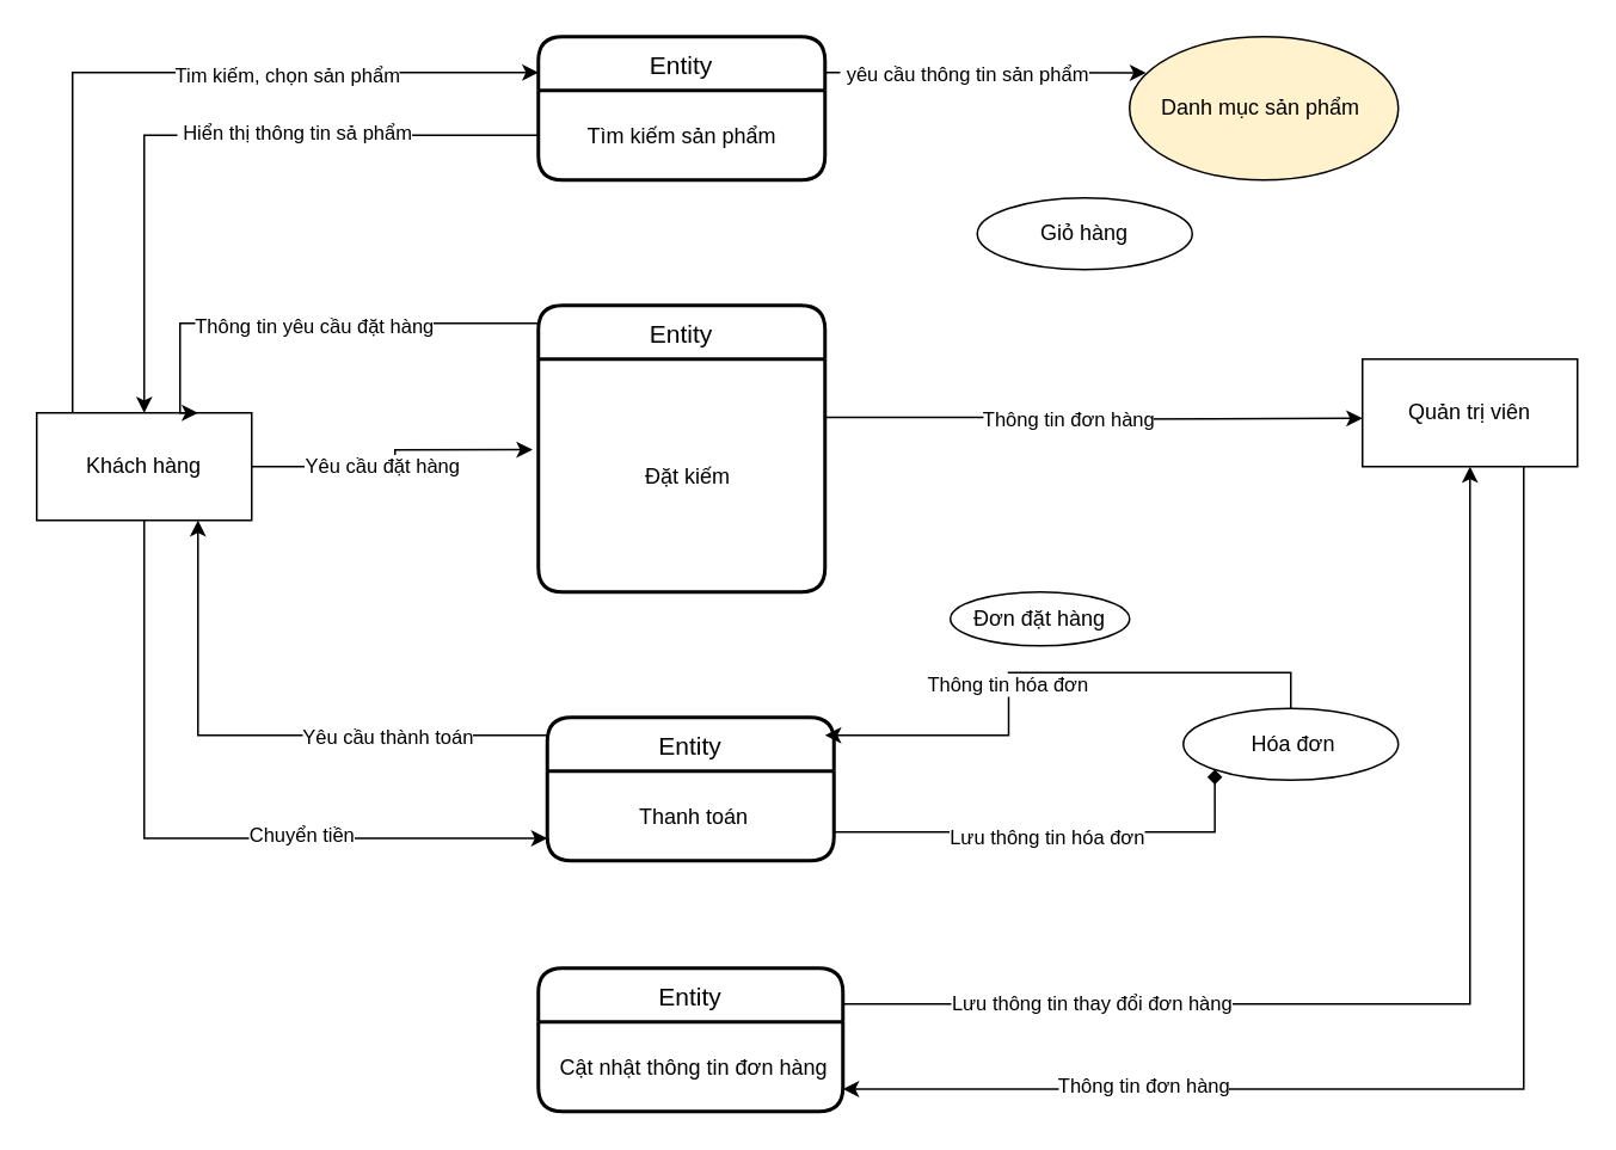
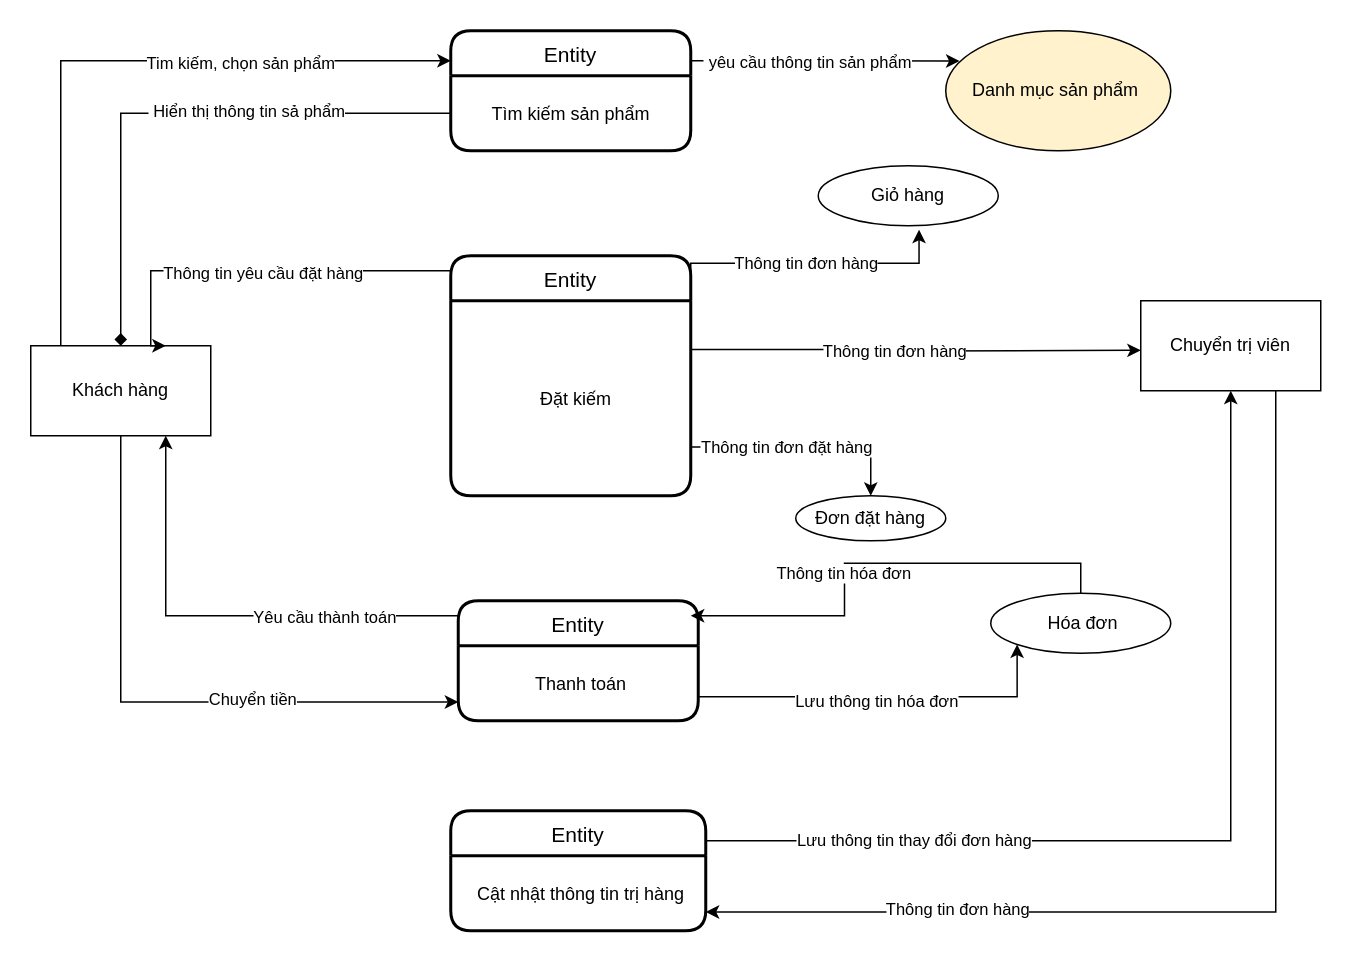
  <mxCell id="0" />
  <mxCell id="1" parent="0" />
  <mxCell id="2" style="edgeStyle=orthogonalEdgeStyle;rounded=0;orthogonalLoop=1;jettySize=auto;html=1;entryX=0;entryY=0.25;entryDx=0;entryDy=0;" edge="1" parent="1" source="8" target="11"><mxGeometry relative="1" as="geometry"><Array as="points"><mxPoint x="40" y="40" /></Array></mxGeometry></mxCell>
  <mxCell id="3" value="Tim kiếm, chọn sản phẩm" style="edgeLabel;html=1;align=center;verticalAlign=middle;resizable=0;points=[];" vertex="1" connectable="0" parent="2"><mxGeometry x="0.303" y="-2" relative="1" as="geometry"><mxPoint x="16" as="offset" /></mxGeometry></mxCell>
- <mxCell id="4" style="edgeStyle=orthogonalEdgeStyle;rounded=0;orthogonalLoop=1;jettySize=auto;html=1;exitX=1;exitY=0.5;exitDx=0;exitDy=0;entryX=-0.02;entryY=0.389;entryDx=0;entryDy=0;entryPerimeter=0;" edge="1" parent="1" source="8" target="16"><mxGeometry relative="1" as="geometry" /></mxCell>
- <mxCell id="5" value="Yêu cầu đặt hàng" style="edgeLabel;html=1;align=center;verticalAlign=middle;resizable=0;points=[];" vertex="1" connectable="0" parent="4"><mxGeometry x="-0.133" y="1" relative="1" as="geometry"><mxPoint as="offset" /></mxGeometry></mxCell>
  <mxCell id="6" style="edgeStyle=orthogonalEdgeStyle;rounded=0;orthogonalLoop=1;jettySize=auto;html=1;exitX=0.5;exitY=1;exitDx=0;exitDy=0;entryX=0;entryY=0.75;entryDx=0;entryDy=0;" edge="1" parent="1" source="8" target="18"><mxGeometry relative="1" as="geometry" /></mxCell>
  <mxCell id="7" value="Chuyển tiền" style="edgeLabel;html=1;align=center;verticalAlign=middle;resizable=0;points=[];" vertex="1" connectable="0" parent="6"><mxGeometry x="0.319" y="2" relative="1" as="geometry"><mxPoint as="offset" /></mxGeometry></mxCell>
  <mxCell id="8" value="Khách hàng" style="rounded=0;whiteSpace=wrap;html=1;" vertex="1" parent="1"><mxGeometry x="20" y="230" width="120" height="60" as="geometry" /></mxCell>
  <mxCell id="9" style="edgeStyle=orthogonalEdgeStyle;rounded=0;orthogonalLoop=1;jettySize=auto;html=1;exitX=1;exitY=0.25;exitDx=0;exitDy=0;entryX=0.061;entryY=0.252;entryDx=0;entryDy=0;entryPerimeter=0;" edge="1" parent="1" source="11" target="23"><mxGeometry relative="1" as="geometry" /></mxCell>
  <mxCell id="10" value="&amp;nbsp;yêu cầu thông tin sản phẩm" style="edgeLabel;html=1;align=center;verticalAlign=middle;resizable=0;points=[];" vertex="1" connectable="0" parent="9"><mxGeometry x="-0.313" relative="1" as="geometry"><mxPoint x="15" as="offset" /></mxGeometry></mxCell>
  <mxCell id="11" value="Entity" style="swimlane;childLayout=stackLayout;horizontal=1;startSize=30;horizontalStack=0;rounded=1;fontSize=14;fontStyle=0;strokeWidth=2;resizeParent=0;resizeLast=1;shadow=0;dashed=0;align=center;verticalAlign=middle;" vertex="1" parent="1"><mxGeometry x="300" y="20" width="160" height="80" as="geometry" /></mxCell>
  <mxCell id="12" value="Tìm kiếm sản phẩm " style="align=center;strokeColor=none;fillColor=none;spacingLeft=4;fontSize=12;verticalAlign=middle;resizable=0;rotatable=0;part=1;" vertex="1" parent="11"><mxGeometry y="30" width="160" height="50" as="geometry" /></mxCell>
  <mxCell id="13" style="edgeStyle=orthogonalEdgeStyle;rounded=0;orthogonalLoop=1;jettySize=auto;html=1;exitX=0;exitY=0.25;exitDx=0;exitDy=0;entryX=0.75;entryY=0;entryDx=0;entryDy=0;" edge="1" parent="1" source="15" target="8"><mxGeometry relative="1" as="geometry"><Array as="points"><mxPoint x="300" y="180" /><mxPoint x="100" y="180" /></Array></mxGeometry></mxCell>
  <mxCell id="14" value="Thông tin yêu cầu đặt hàng" style="edgeLabel;html=1;align=center;verticalAlign=middle;resizable=0;points=[];" vertex="1" connectable="0" parent="13"><mxGeometry x="0.073" y="1" relative="1" as="geometry"><mxPoint as="offset" /></mxGeometry></mxCell>
  <mxCell id="15" value="Entity" style="swimlane;childLayout=stackLayout;horizontal=1;startSize=30;horizontalStack=0;rounded=1;fontSize=14;fontStyle=0;strokeWidth=2;resizeParent=0;resizeLast=1;shadow=0;dashed=0;align=center;verticalAlign=middle;" vertex="1" parent="1"><mxGeometry x="300" y="170" width="160" height="160" as="geometry" /></mxCell>
  <mxCell id="16" value=" Đặt kiếm" style="align=center;strokeColor=none;fillColor=none;spacingLeft=4;fontSize=12;verticalAlign=middle;resizable=0;rotatable=0;part=1;" vertex="1" parent="15"><mxGeometry y="30" width="160" height="130" as="geometry" /></mxCell>
  <mxCell id="17" value="Entity" style="swimlane;childLayout=stackLayout;horizontal=1;startSize=30;horizontalStack=0;rounded=1;fontSize=14;fontStyle=0;strokeWidth=2;resizeParent=0;resizeLast=1;shadow=0;dashed=0;align=center;verticalAlign=middle;" vertex="1" parent="1"><mxGeometry x="305" y="400" width="160" height="80" as="geometry" /></mxCell>
  <mxCell id="18" value="Thanh toán" style="align=center;strokeColor=none;fillColor=none;spacingLeft=4;fontSize=12;verticalAlign=middle;resizable=0;rotatable=0;part=1;" vertex="1" parent="17"><mxGeometry y="30" width="160" height="50" as="geometry" /></mxCell>
  <mxCell id="19" value="Entity" style="swimlane;childLayout=stackLayout;horizontal=1;startSize=30;horizontalStack=0;rounded=1;fontSize=14;fontStyle=0;strokeWidth=2;resizeParent=0;resizeLast=1;shadow=0;dashed=0;align=center;verticalAlign=middle;" vertex="1" parent="1"><mxGeometry x="300" y="540" width="170" height="80" as="geometry" /></mxCell>
- <mxCell id="20" value="Cật nhật thông tin đơn hàng" style="align=center;strokeColor=none;fillColor=none;spacingLeft=4;fontSize=12;verticalAlign=middle;resizable=0;rotatable=0;part=1;" vertex="1" parent="19"><mxGeometry y="30" width="170" height="50" as="geometry" /></mxCell>
- <mxCell id="21" style="edgeStyle=orthogonalEdgeStyle;rounded=0;orthogonalLoop=1;jettySize=auto;html=1;" edge="1" parent="1" source="12" target="8"><mxGeometry relative="1" as="geometry" /></mxCell>
+ <mxCell id="20" value="Cật nhật thông tin trị hàng" style="align=center;strokeColor=none;fillColor=none;spacingLeft=4;fontSize=12;verticalAlign=middle;resizable=0;rotatable=0;part=1;" vertex="1" parent="19"><mxGeometry y="30" width="170" height="50" as="geometry" /></mxCell>
+ <mxCell id="21" style="edgeStyle=orthogonalEdgeStyle;rounded=0;orthogonalLoop=1;jettySize=auto;html=1;endArrow=diamond;" edge="1" parent="1" source="12" target="8"><mxGeometry relative="1" as="geometry" /></mxCell>
  <mxCell id="22" value="&amp;nbsp;Hiển thị thông tin sả phẩm" style="edgeLabel;html=1;align=center;verticalAlign=middle;resizable=0;points=[];" vertex="1" connectable="0" parent="21"><mxGeometry x="-0.271" y="-2" relative="1" as="geometry"><mxPoint as="offset" /></mxGeometry></mxCell>
  <mxCell id="23" value="Danh mục sản phẩm&amp;nbsp;" style="ellipse;whiteSpace=wrap;html=1;fillColor=#fff2cc;" vertex="1" parent="1"><mxGeometry x="630" y="20" width="150" height="80" as="geometry" /></mxCell>
  <mxCell id="24" value="Giỏ hàng" style="ellipse;whiteSpace=wrap;html=1;" vertex="1" parent="1"><mxGeometry x="545" y="110" width="120" height="40" as="geometry" /></mxCell>
  <mxCell id="25" value="Đơn đặt hàng" style="ellipse;whiteSpace=wrap;html=1;" vertex="1" parent="1"><mxGeometry x="530" y="330" width="100" height="30" as="geometry" /></mxCell>
  <mxCell id="26" style="edgeStyle=orthogonalEdgeStyle;rounded=0;orthogonalLoop=1;jettySize=auto;html=1;exitX=0.75;exitY=1;exitDx=0;exitDy=0;entryX=1;entryY=0.75;entryDx=0;entryDy=0;" edge="1" parent="1" source="28" target="20"><mxGeometry relative="1" as="geometry" /></mxCell>
  <mxCell id="27" value="Thông tin đơn hàng" style="edgeLabel;html=1;align=center;verticalAlign=middle;resizable=0;points=[];" vertex="1" connectable="0" parent="26"><mxGeometry x="0.539" y="-2" relative="1" as="geometry"><mxPoint as="offset" /></mxGeometry></mxCell>
- <mxCell id="28" value="Quản trị viên" style="rounded=0;whiteSpace=wrap;html=1;" vertex="1" parent="1"><mxGeometry x="760" y="200" width="120" height="60" as="geometry" /></mxCell>
+ <mxCell id="28" value="Chuyển trị viên" style="rounded=0;whiteSpace=wrap;html=1;" vertex="1" parent="1"><mxGeometry x="760" y="200" width="120" height="60" as="geometry" /></mxCell>
+ <mxCell id="29" style="edgeStyle=orthogonalEdgeStyle;rounded=0;orthogonalLoop=1;jettySize=auto;html=1;exitX=1;exitY=0;exitDx=0;exitDy=0;entryX=0.56;entryY=1.065;entryDx=0;entryDy=0;entryPerimeter=0;" edge="1" parent="1" source="16" target="24"><mxGeometry relative="1" as="geometry" /></mxCell>
+ <mxCell id="30" value="Thông tin đơn hàng" style="edgeLabel;html=1;align=center;verticalAlign=middle;resizable=0;points=[];" vertex="1" connectable="0" parent="29"><mxGeometry x="-0.192" y="1" relative="1" as="geometry"><mxPoint x="20" as="offset" /></mxGeometry></mxCell>
+ <mxCell id="31" style="edgeStyle=orthogonalEdgeStyle;rounded=0;orthogonalLoop=1;jettySize=auto;html=1;exitX=1;exitY=0.75;exitDx=0;exitDy=0;entryX=0.5;entryY=0;entryDx=0;entryDy=0;" edge="1" parent="1" source="16" target="25"><mxGeometry relative="1" as="geometry" /></mxCell>
+ <mxCell id="32" value="Thông tin đơn đặt hàng" style="edgeLabel;html=1;align=center;verticalAlign=middle;resizable=0;points=[];" vertex="1" connectable="0" parent="31"><mxGeometry x="-0.332" relative="1" as="geometry"><mxPoint x="12" as="offset" /></mxGeometry></mxCell>
  <mxCell id="33" style="edgeStyle=orthogonalEdgeStyle;rounded=0;orthogonalLoop=1;jettySize=auto;html=1;exitX=1;exitY=0.25;exitDx=0;exitDy=0;" edge="1" parent="1" source="16"><mxGeometry relative="1" as="geometry"><mxPoint x="760" y="233" as="targetPoint" /></mxGeometry></mxCell>
  <mxCell id="34" value="Thông tin đơn hàng" style="edgeLabel;html=1;align=center;verticalAlign=middle;resizable=0;points=[];" vertex="1" connectable="0" parent="33"><mxGeometry x="-0.104" y="-1" relative="1" as="geometry"><mxPoint as="offset" /></mxGeometry></mxCell>
  <mxCell id="35" style="edgeStyle=orthogonalEdgeStyle;rounded=0;orthogonalLoop=1;jettySize=auto;html=1;exitX=0;exitY=0;exitDx=0;exitDy=0;entryX=0.75;entryY=1;entryDx=0;entryDy=0;" edge="1" parent="1" source="18" target="8"><mxGeometry relative="1" as="geometry"><Array as="points"><mxPoint x="305" y="410" /><mxPoint x="110" y="410" /></Array></mxGeometry></mxCell>
  <mxCell id="36" value="Yêu cầu thành toán" style="edgeLabel;html=1;align=center;verticalAlign=middle;resizable=0;points=[];" vertex="1" connectable="0" parent="35"><mxGeometry x="0.057" y="-2" relative="1" as="geometry"><mxPoint x="67" y="2" as="offset" /></mxGeometry></mxCell>
  <mxCell id="37" style="edgeStyle=orthogonalEdgeStyle;rounded=0;orthogonalLoop=1;jettySize=auto;html=1;exitX=0.5;exitY=0;exitDx=0;exitDy=0;entryX=0.969;entryY=0.125;entryDx=0;entryDy=0;entryPerimeter=0;" edge="1" parent="1" source="39" target="17"><mxGeometry relative="1" as="geometry" /></mxCell>
  <mxCell id="38" value="Thông tin hóa đơn" style="edgeLabel;html=1;align=center;verticalAlign=middle;resizable=0;points=[];" vertex="1" connectable="0" parent="37"><mxGeometry x="0.167" y="-1" relative="1" as="geometry"><mxPoint as="offset" /></mxGeometry></mxCell>
  <mxCell id="39" value="&amp;nbsp;Hóa đơn" style="ellipse;whiteSpace=wrap;html=1;" vertex="1" parent="1"><mxGeometry x="660" y="395" width="120" height="40" as="geometry" /></mxCell>
- <mxCell id="40" style="edgeStyle=orthogonalEdgeStyle;rounded=0;orthogonalLoop=1;jettySize=auto;html=1;exitX=1;exitY=0.75;exitDx=0;exitDy=0;entryX=0;entryY=1;entryDx=0;entryDy=0;endArrow=diamond;" edge="1" parent="1" source="18" target="39"><mxGeometry relative="1" as="geometry"><Array as="points"><mxPoint x="465" y="464" /></Array></mxGeometry></mxCell>
+ <mxCell id="40" style="edgeStyle=orthogonalEdgeStyle;rounded=0;orthogonalLoop=1;jettySize=auto;html=1;exitX=1;exitY=0.75;exitDx=0;exitDy=0;entryX=0;entryY=1;entryDx=0;entryDy=0;" edge="1" parent="1" source="18" target="39"><mxGeometry relative="1" as="geometry"><Array as="points"><mxPoint x="465" y="464" /></Array></mxGeometry></mxCell>
  <mxCell id="41" value="Lưu thông tin hóa đơn" style="edgeLabel;html=1;align=center;verticalAlign=middle;resizable=0;points=[];" vertex="1" connectable="0" parent="40"><mxGeometry x="-0.194" y="-2" relative="1" as="geometry"><mxPoint x="21" as="offset" /></mxGeometry></mxCell>
  <mxCell id="42" style="edgeStyle=orthogonalEdgeStyle;rounded=0;orthogonalLoop=1;jettySize=auto;html=1;exitX=1;exitY=0;exitDx=0;exitDy=0;entryX=0.5;entryY=1;entryDx=0;entryDy=0;" edge="1" parent="1" source="20" target="28"><mxGeometry relative="1" as="geometry"><Array as="points"><mxPoint x="470" y="560" /><mxPoint x="820" y="560" /></Array></mxGeometry></mxCell>
  <mxCell id="43" value="Lưu thông tin thay đổi đơn hàng" style="edgeLabel;html=1;align=center;verticalAlign=middle;resizable=0;points=[];" vertex="1" connectable="0" parent="42"><mxGeometry x="-0.55" y="1" relative="1" as="geometry"><mxPoint as="offset" /></mxGeometry></mxCell>
